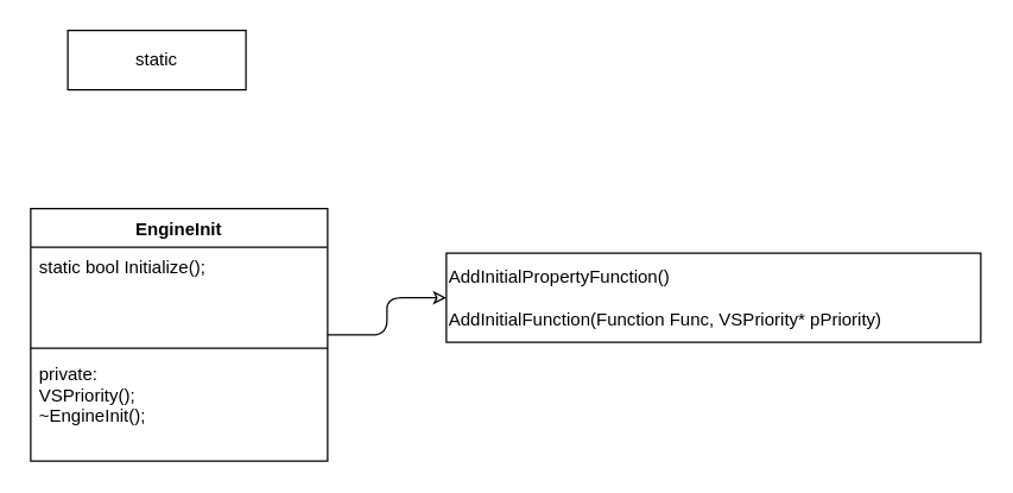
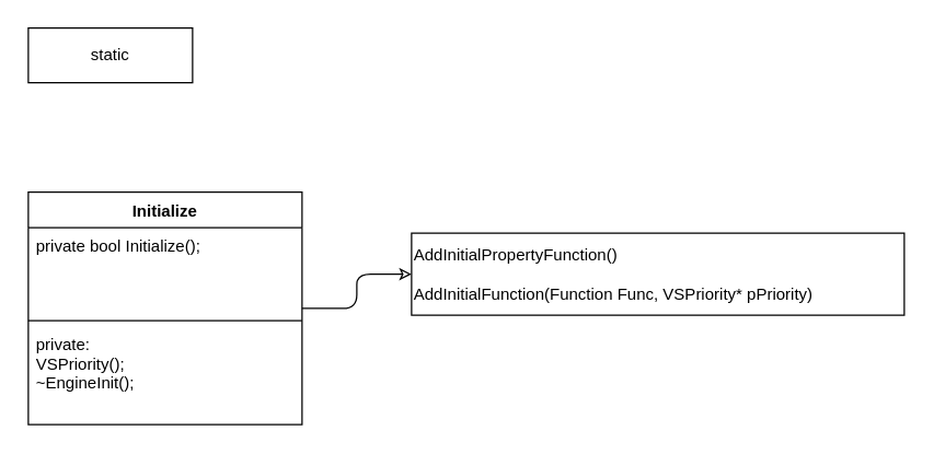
  <mxCell id="0" />
  <mxCell id="1" parent="0" />
- <mxCell id="2" value="static" style="rounded=0;whiteSpace=wrap;html=1;fillColor=default;" parent="1" vertex="1"><mxGeometry x="45" y="20" width="120" height="40" as="geometry" /></mxCell>
+ <mxCell id="2" value="static" style="rounded=0;whiteSpace=wrap;html=1;fillColor=default;" parent="1" vertex="1"><mxGeometry x="20" y="20" width="120" height="40" as="geometry" /></mxCell>
  <mxCell id="3" value="" style="edgeStyle=orthogonalEdgeStyle;html=1;endArrow=classic;endFill=0;entryX=0;entryY=0.5;entryDx=0;entryDy=0;" edge="1" parent="1" source="4" target="8"><mxGeometry relative="1" as="geometry"><mxPoint x="300" y="225" as="targetPoint" /></mxGeometry></mxCell>
- <mxCell id="4" value="EngineInit" style="swimlane;fontStyle=1;align=center;verticalAlign=top;childLayout=stackLayout;horizontal=1;startSize=26;horizontalStack=0;resizeParent=1;resizeParentMax=0;resizeLast=0;collapsible=1;marginBottom=0;" vertex="1" parent="1"><mxGeometry x="20" y="140" width="200" height="170" as="geometry" /></mxCell>
- <mxCell id="5" value="static bool Initialize();" style="text;strokeColor=none;fillColor=none;align=left;verticalAlign=top;spacingLeft=4;spacingRight=4;overflow=hidden;rotatable=0;points=[[0,0.5],[1,0.5]];portConstraint=eastwest;" vertex="1" parent="4"><mxGeometry y="26" width="200" height="64" as="geometry" /></mxCell>
+ <mxCell id="4" value="Initialize" style="swimlane;fontStyle=1;align=center;verticalAlign=top;childLayout=stackLayout;horizontal=1;startSize=26;horizontalStack=0;resizeParent=1;resizeParentMax=0;resizeLast=0;collapsible=1;marginBottom=0;" vertex="1" parent="1"><mxGeometry x="20" y="140" width="200" height="170" as="geometry" /></mxCell>
+ <mxCell id="5" value="private bool Initialize();" style="text;strokeColor=none;fillColor=none;align=left;verticalAlign=top;spacingLeft=4;spacingRight=4;overflow=hidden;rotatable=0;points=[[0,0.5],[1,0.5]];portConstraint=eastwest;" vertex="1" parent="4"><mxGeometry y="26" width="200" height="64" as="geometry" /></mxCell>
  <mxCell id="6" value="" style="line;strokeWidth=1;fillColor=none;align=left;verticalAlign=middle;spacingTop=-1;spacingLeft=3;spacingRight=3;rotatable=0;labelPosition=right;points=[];portConstraint=eastwest;" vertex="1" parent="4"><mxGeometry y="90" width="200" height="8" as="geometry" /></mxCell>
  <mxCell id="7" value="&#09;private:&#10;&#09;&#09;VSPriority();&#10;&#09;&#09;~EngineInit();" style="text;strokeColor=none;fillColor=none;align=left;verticalAlign=top;spacingLeft=4;spacingRight=4;overflow=hidden;rotatable=0;points=[[0,0.5],[1,0.5]];portConstraint=eastwest;" vertex="1" parent="4"><mxGeometry y="98" width="200" height="72" as="geometry" /></mxCell>
  <mxCell id="8" value="&lt;div&gt;AddInitialPropertyFunction()&lt;/div&gt;&lt;div&gt;&lt;br&gt;&lt;/div&gt;&lt;div&gt;AddInitialFunction(Function Func, VSPriority* pPriority)&lt;/div&gt;" style="rounded=0;whiteSpace=wrap;html=1;align=left;" vertex="1" parent="1"><mxGeometry x="300" y="170" width="360" height="60" as="geometry" /></mxCell>
